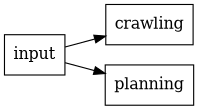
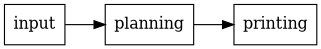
  digraph {
    rankdir=LR
    node [shape=box]
    input
-   crawling
    planning
-   input -> crawling
+   printing
    input -> planning
+   planning -> printing
  }
